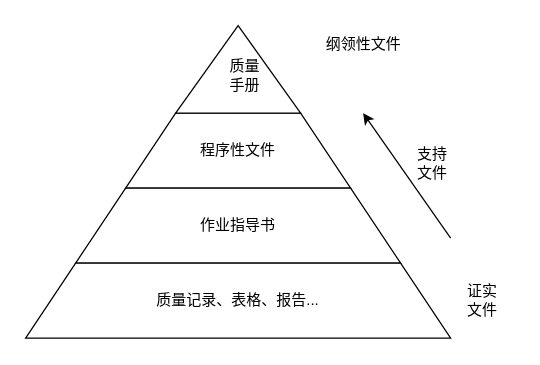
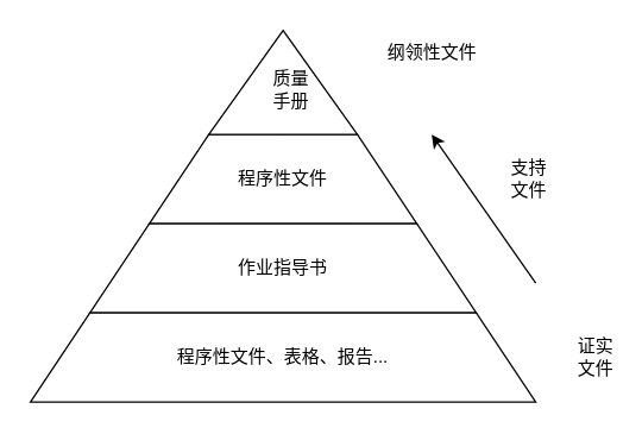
  <mxCell id="0" />
  <mxCell id="1" parent="0" />
  <mxCell id="2" value="" style="triangle;whiteSpace=wrap;html=1;direction=north;" vertex="1" parent="1"><mxGeometry x="150" y="90" width="80" height="60" as="geometry" /></mxCell>
  <mxCell id="3" value="程序性文件" style="shape=trapezoid;perimeter=trapezoidPerimeter;whiteSpace=wrap;html=1;fixedSize=1;size=40;" vertex="1" parent="1"><mxGeometry x="100" y="90" width="180" height="60" as="geometry" /></mxCell>
  <mxCell id="4" value="" style="triangle;whiteSpace=wrap;html=1;direction=north;" vertex="1" parent="1"><mxGeometry x="140" y="20" width="100" height="70" as="geometry" /></mxCell>
  <mxCell id="5" value="质量&lt;br&gt;手册" style="text;html=1;align=center;verticalAlign=middle;resizable=0;points=[];autosize=1;strokeColor=none;fillColor=none;" vertex="1" parent="1"><mxGeometry x="170" y="40" width="50" height="40" as="geometry" /></mxCell>
  <mxCell id="6" value="作业指导书" style="shape=trapezoid;perimeter=trapezoidPerimeter;whiteSpace=wrap;html=1;fixedSize=1;size=40;" vertex="1" parent="1"><mxGeometry x="60" y="150" width="260" height="60" as="geometry" /></mxCell>
- <mxCell id="7" value="质量记录、表格、报告..." style="shape=trapezoid;perimeter=trapezoidPerimeter;whiteSpace=wrap;html=1;fixedSize=1;size=40;" vertex="1" parent="1"><mxGeometry x="20" y="210" width="340" height="60" as="geometry" /></mxCell>
- <mxCell id="8" value="证实&lt;br&gt;文件" style="text;html=1;align=center;verticalAlign=middle;resizable=0;points=[];autosize=1;strokeColor=none;fillColor=none;" vertex="1" parent="1"><mxGeometry x="360" y="220" width="50" height="40" as="geometry" /></mxCell>
+ <mxCell id="7" value="程序性文件、表格、报告..." style="shape=trapezoid;perimeter=trapezoidPerimeter;whiteSpace=wrap;html=1;fixedSize=1;size=40;" vertex="1" parent="1"><mxGeometry x="20" y="210" width="340" height="60" as="geometry" /></mxCell>
+ <mxCell id="8" value="证实&lt;br&gt;文件" style="text;html=1;align=center;verticalAlign=middle;resizable=0;points=[];autosize=1;strokeColor=none;fillColor=none;" vertex="1" parent="1"><mxGeometry x="375" y="220" width="50" height="40" as="geometry" /></mxCell>
  <mxCell id="9" value="" style="endArrow=classic;html=1;" edge="1" parent="1"><mxGeometry width="50" height="50" relative="1" as="geometry"><mxPoint x="360" y="190" as="sourcePoint" /><mxPoint x="290" y="90" as="targetPoint" /></mxGeometry></mxCell>
- <mxCell id="10" value="支持&lt;br&gt;文件" style="text;html=1;align=center;verticalAlign=middle;resizable=0;points=[];autosize=1;strokeColor=none;fillColor=none;" vertex="1" parent="1"><mxGeometry x="320" y="110" width="50" height="40" as="geometry" /></mxCell>
+ <mxCell id="10" value="支持&lt;br&gt;文件" style="text;html=1;align=center;verticalAlign=middle;resizable=0;points=[];autosize=1;strokeColor=none;fillColor=none;" vertex="1" parent="1"><mxGeometry x="330" y="100" width="50" height="40" as="geometry" /></mxCell>
  <mxCell id="11" value="纲领性文件" style="text;html=1;align=center;verticalAlign=middle;resizable=0;points=[];autosize=1;strokeColor=none;fillColor=none;" vertex="1" parent="1"><mxGeometry x="250" y="20" width="80" height="30" as="geometry" /></mxCell>
